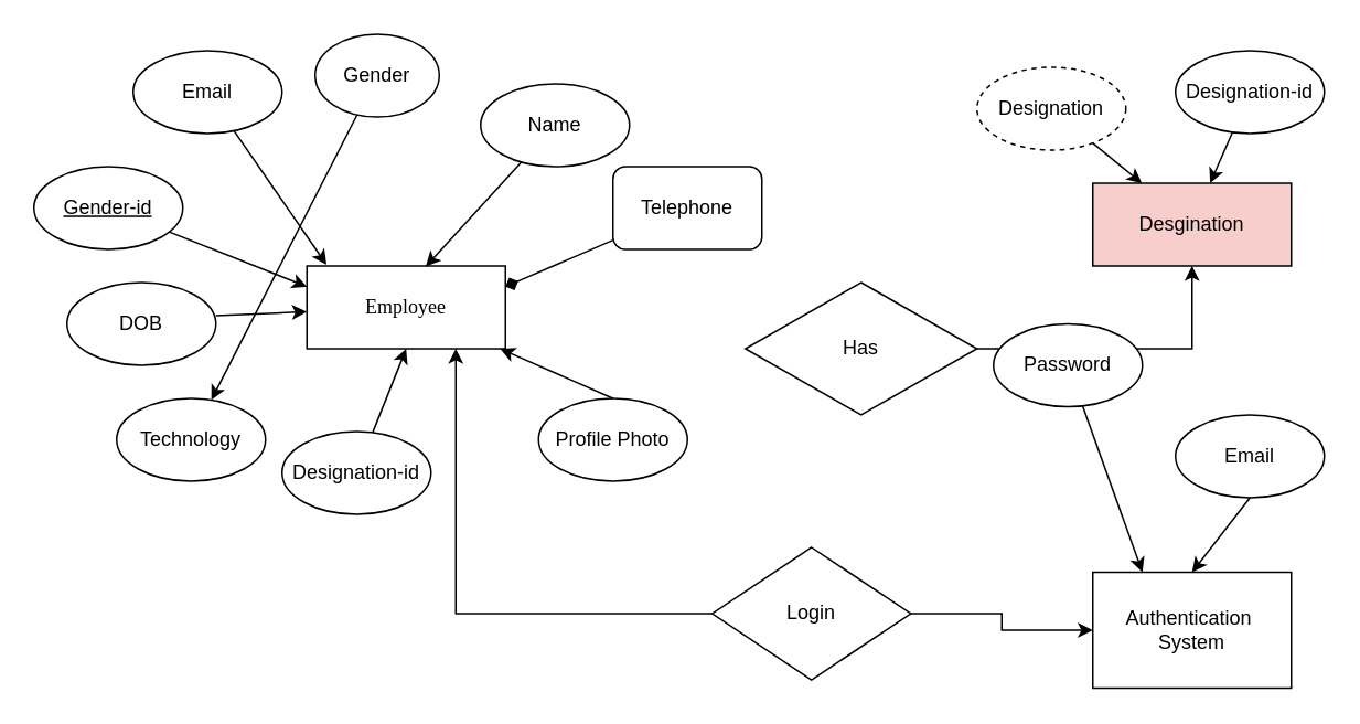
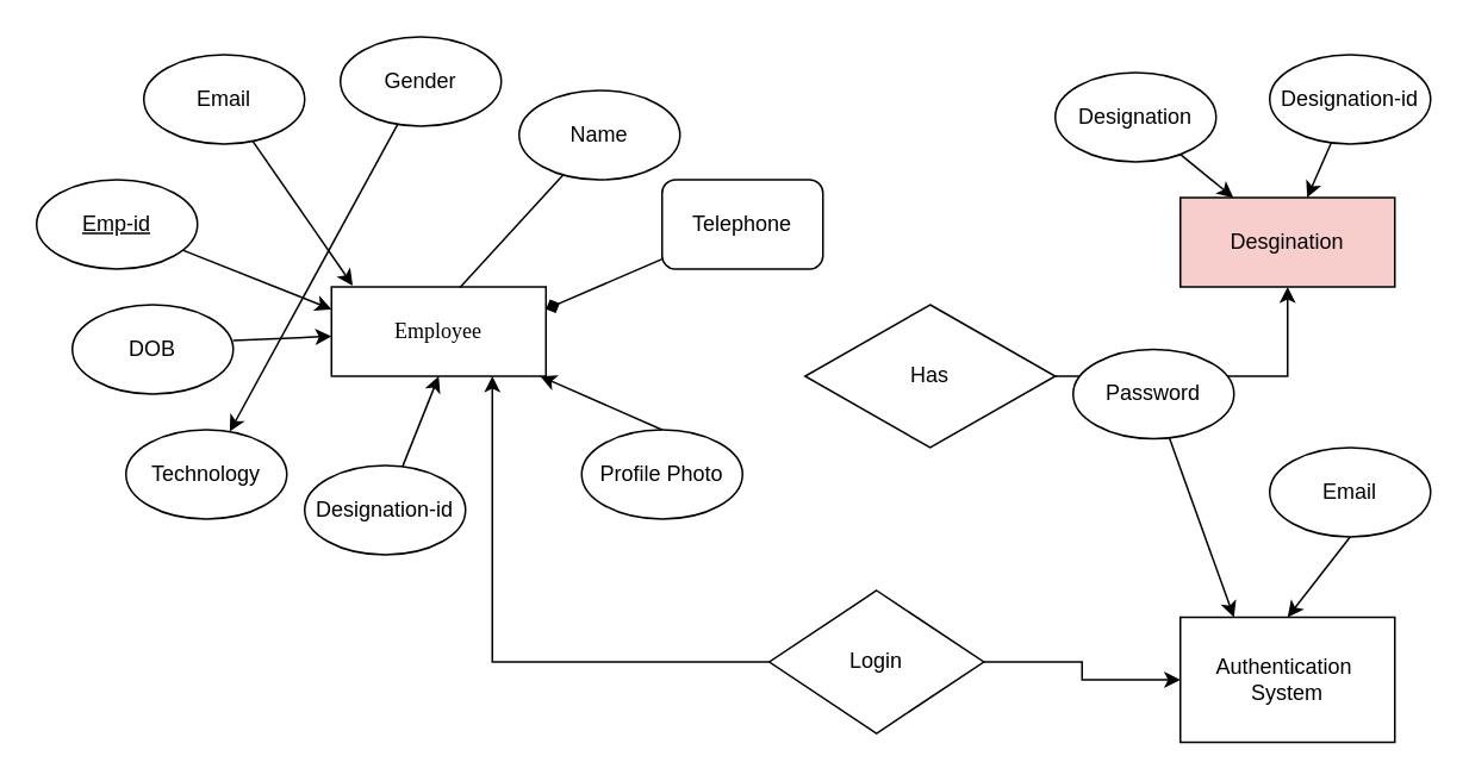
  <mxCell id="0" />
  <mxCell id="1" parent="0" />
  <mxCell id="2" value="&lt;font style=&quot;font-size: 12px;&quot; face=&quot;Times New Roman&quot;&gt;Employee&lt;/font&gt;" style="rounded=0;whiteSpace=wrap;html=1;" vertex="1" parent="1"><mxGeometry x="185" y="160" width="120" height="50" as="geometry" /></mxCell>
- <mxCell id="3" value="Gender" style="ellipse;whiteSpace=wrap;html=1;" vertex="1" parent="1"><mxGeometry x="190" y="20" width="75" height="50" as="geometry" /></mxCell>
+ <mxCell id="3" value="Gender" style="ellipse;whiteSpace=wrap;html=1;" vertex="1" parent="1"><mxGeometry x="190" y="20" width="90" height="50" as="geometry" /></mxCell>
  <mxCell id="4" value="" style="endArrow=classic;html=1;rounded=0;" edge="1" parent="1" source="3" target="10"><mxGeometry width="50" height="50" relative="1" as="geometry"><mxPoint x="211.666" y="99.983" as="sourcePoint" /><mxPoint x="555" y="250" as="targetPoint" /></mxGeometry></mxCell>
  <mxCell id="5" value="Name" style="ellipse;whiteSpace=wrap;html=1;" vertex="1" parent="1"><mxGeometry x="290" y="50" width="90" height="50" as="geometry" /></mxCell>
  <mxCell id="6" value="Telephone" style="whiteSpace=wrap;html=1;rounded=1;" vertex="1" parent="1"><mxGeometry x="370" y="100" width="90" height="50" as="geometry" /></mxCell>
  <mxCell id="7" value="Profile Photo" style="ellipse;whiteSpace=wrap;html=1;" vertex="1" parent="1"><mxGeometry x="325" y="240" width="90" height="50" as="geometry" /></mxCell>
  <mxCell id="8" value="Designation-id" style="ellipse;whiteSpace=wrap;html=1;" vertex="1" parent="1"><mxGeometry x="170" y="260" width="90" height="50" as="geometry" /></mxCell>
  <mxCell id="9" value="DOB" style="ellipse;whiteSpace=wrap;html=1;" vertex="1" parent="1"><mxGeometry x="40" y="170" width="90" height="50" as="geometry" /></mxCell>
  <mxCell id="10" value="Technology" style="ellipse;whiteSpace=wrap;html=1;" vertex="1" parent="1"><mxGeometry x="70" y="240" width="90" height="50" as="geometry" /></mxCell>
  <mxCell id="11" value="Email" style="ellipse;whiteSpace=wrap;html=1;" vertex="1" parent="1"><mxGeometry x="80" y="30" width="90" height="50" as="geometry" /></mxCell>
  <mxCell id="12" value="" style="endArrow=classic;html=1;rounded=0;entryX=0.099;entryY=-0.015;entryDx=0;entryDy=0;entryPerimeter=0;" edge="1" parent="1" source="11" target="2"><mxGeometry width="50" height="50" relative="1" as="geometry"><mxPoint x="123" y="121" as="sourcePoint" /><mxPoint x="460" y="230" as="targetPoint" /></mxGeometry></mxCell>
  <mxCell id="13" value="" style="endArrow=classic;html=1;rounded=0;" edge="1" parent="1" target="2"><mxGeometry width="50" height="50" relative="1" as="geometry"><mxPoint x="130" y="190" as="sourcePoint" /><mxPoint x="195" y="160" as="targetPoint" /></mxGeometry></mxCell>
  <mxCell id="14" value="" style="endArrow=classic;html=1;rounded=0;entryX=0.5;entryY=1;entryDx=0;entryDy=0;" edge="1" parent="1" source="8" target="2"><mxGeometry width="50" height="50" relative="1" as="geometry"><mxPoint x="155" y="189" as="sourcePoint" /><mxPoint x="203" y="193" as="targetPoint" /></mxGeometry></mxCell>
- <mxCell id="15" value="" style="endArrow=classic;html=1;rounded=0;entryX=0.599;entryY=0.006;entryDx=0;entryDy=0;entryPerimeter=0;" edge="1" parent="1" source="5" target="2"><mxGeometry width="50" height="50" relative="1" as="geometry"><mxPoint x="232" y="110" as="sourcePoint" /><mxPoint x="225" y="160" as="targetPoint" /></mxGeometry></mxCell>
+ <mxCell id="15" value="" style="endArrow=none;html=1;rounded=0;entryX=0.599;entryY=0.006;entryDx=0;entryDy=0;entryPerimeter=0;" edge="1" parent="1" source="5" target="2"><mxGeometry width="50" height="50" relative="1" as="geometry"><mxPoint x="232" y="110" as="sourcePoint" /><mxPoint x="225" y="160" as="targetPoint" /></mxGeometry></mxCell>
  <mxCell id="16" value="" style="endArrow=diamond;html=1;rounded=0;entryX=1;entryY=0.25;entryDx=0;entryDy=0;" edge="1" parent="1" source="6" target="2"><mxGeometry width="50" height="50" relative="1" as="geometry"><mxPoint x="350" y="150" as="sourcePoint" /><mxPoint x="235" y="170" as="targetPoint" /></mxGeometry></mxCell>
  <mxCell id="17" value="" style="endArrow=classic;html=1;rounded=0;exitX=0.5;exitY=0;exitDx=0;exitDy=0;" edge="1" parent="1" source="7" target="2"><mxGeometry width="50" height="50" relative="1" as="geometry"><mxPoint x="252" y="130" as="sourcePoint" /><mxPoint x="310" y="180" as="targetPoint" /></mxGeometry></mxCell>
  <mxCell id="18" style="edgeStyle=orthogonalEdgeStyle;rounded=0;orthogonalLoop=1;jettySize=auto;html=1;" edge="1" parent="1" source="19" target="20"><mxGeometry relative="1" as="geometry" /></mxCell>
  <mxCell id="19" value="Has" style="rhombus;whiteSpace=wrap;html=1;" vertex="1" parent="1"><mxGeometry x="450" y="170" width="140" height="80" as="geometry" /></mxCell>
  <mxCell id="20" value="Desgination" style="rounded=0;whiteSpace=wrap;html=1;fillColor=#f8cecc;" vertex="1" parent="1"><mxGeometry x="660" y="110" width="120" height="50" as="geometry" /></mxCell>
- <mxCell id="21" value="&lt;u&gt;Gender-id&lt;/u&gt;" style="ellipse;whiteSpace=wrap;html=1;" vertex="1" parent="1"><mxGeometry x="20" y="100" width="90" height="50" as="geometry" /></mxCell>
+ <mxCell id="21" value="&lt;u&gt;Emp-id&lt;/u&gt;" style="ellipse;whiteSpace=wrap;html=1;" vertex="1" parent="1"><mxGeometry x="20" y="100" width="90" height="50" as="geometry" /></mxCell>
  <mxCell id="22" value="" style="endArrow=classic;html=1;rounded=0;entryX=0;entryY=0.25;entryDx=0;entryDy=0;" edge="1" parent="1" source="21" target="2"><mxGeometry width="50" height="50" relative="1" as="geometry"><mxPoint x="151" y="98" as="sourcePoint" /><mxPoint x="150" y="150" as="targetPoint" /></mxGeometry></mxCell>
  <mxCell id="23" value="Designation-id" style="ellipse;whiteSpace=wrap;html=1;" vertex="1" parent="1"><mxGeometry x="710" y="30" width="90" height="50" as="geometry" /></mxCell>
- <mxCell id="24" value="Designation" style="ellipse;whiteSpace=wrap;html=1;dashed=1;" vertex="1" parent="1"><mxGeometry x="590" y="40" width="90" height="50" as="geometry" /></mxCell>
+ <mxCell id="24" value="Designation" style="ellipse;whiteSpace=wrap;html=1;" vertex="1" parent="1"><mxGeometry x="590" y="40" width="90" height="50" as="geometry" /></mxCell>
  <mxCell id="25" value="" style="endArrow=classic;html=1;rounded=0;" edge="1" parent="1" source="24" target="20"><mxGeometry width="50" height="50" relative="1" as="geometry"><mxPoint x="410" y="280" as="sourcePoint" /><mxPoint x="460" y="230" as="targetPoint" /></mxGeometry></mxCell>
  <mxCell id="26" value="" style="endArrow=classic;html=1;rounded=0;" edge="1" parent="1" source="23" target="20"><mxGeometry width="50" height="50" relative="1" as="geometry"><mxPoint x="639" y="401" as="sourcePoint" /><mxPoint x="665" y="360" as="targetPoint" /></mxGeometry></mxCell>
  <mxCell id="27" style="edgeStyle=orthogonalEdgeStyle;rounded=0;orthogonalLoop=1;jettySize=auto;html=1;entryX=0.75;entryY=1;entryDx=0;entryDy=0;" edge="1" parent="1" source="29" target="2"><mxGeometry relative="1" as="geometry" /></mxCell>
  <mxCell id="28" value="" style="edgeStyle=orthogonalEdgeStyle;rounded=0;orthogonalLoop=1;jettySize=auto;html=1;" edge="1" parent="1" source="29" target="30"><mxGeometry relative="1" as="geometry" /></mxCell>
  <mxCell id="29" value="Login" style="rhombus;whiteSpace=wrap;html=1;" vertex="1" parent="1"><mxGeometry x="430" y="330" width="120" height="80" as="geometry" /></mxCell>
  <mxCell id="30" value="Authentication&amp;nbsp;&lt;br&gt;System" style="rounded=0;whiteSpace=wrap;html=1;" vertex="1" parent="1"><mxGeometry x="660" y="345" width="120" height="70" as="geometry" /></mxCell>
  <mxCell id="31" value="Email" style="ellipse;whiteSpace=wrap;html=1;" vertex="1" parent="1"><mxGeometry x="710" y="250" width="90" height="50" as="geometry" /></mxCell>
  <mxCell id="32" value="Password" style="ellipse;whiteSpace=wrap;html=1;" vertex="1" parent="1"><mxGeometry x="600" y="195" width="90" height="50" as="geometry" /></mxCell>
  <mxCell id="33" value="" style="endArrow=classic;html=1;rounded=0;entryX=0.25;entryY=0;entryDx=0;entryDy=0;" edge="1" parent="1" source="32" target="30"><mxGeometry width="50" height="50" relative="1" as="geometry"><mxPoint x="410" y="280" as="sourcePoint" /><mxPoint x="460" y="230" as="targetPoint" /></mxGeometry></mxCell>
  <mxCell id="34" value="" style="endArrow=classic;html=1;rounded=0;entryX=0.5;entryY=0;entryDx=0;entryDy=0;exitX=0.5;exitY=1;exitDx=0;exitDy=0;" edge="1" parent="1" source="31" target="30"><mxGeometry width="50" height="50" relative="1" as="geometry"><mxPoint x="670" y="309" as="sourcePoint" /><mxPoint x="700" y="355" as="targetPoint" /></mxGeometry></mxCell>
